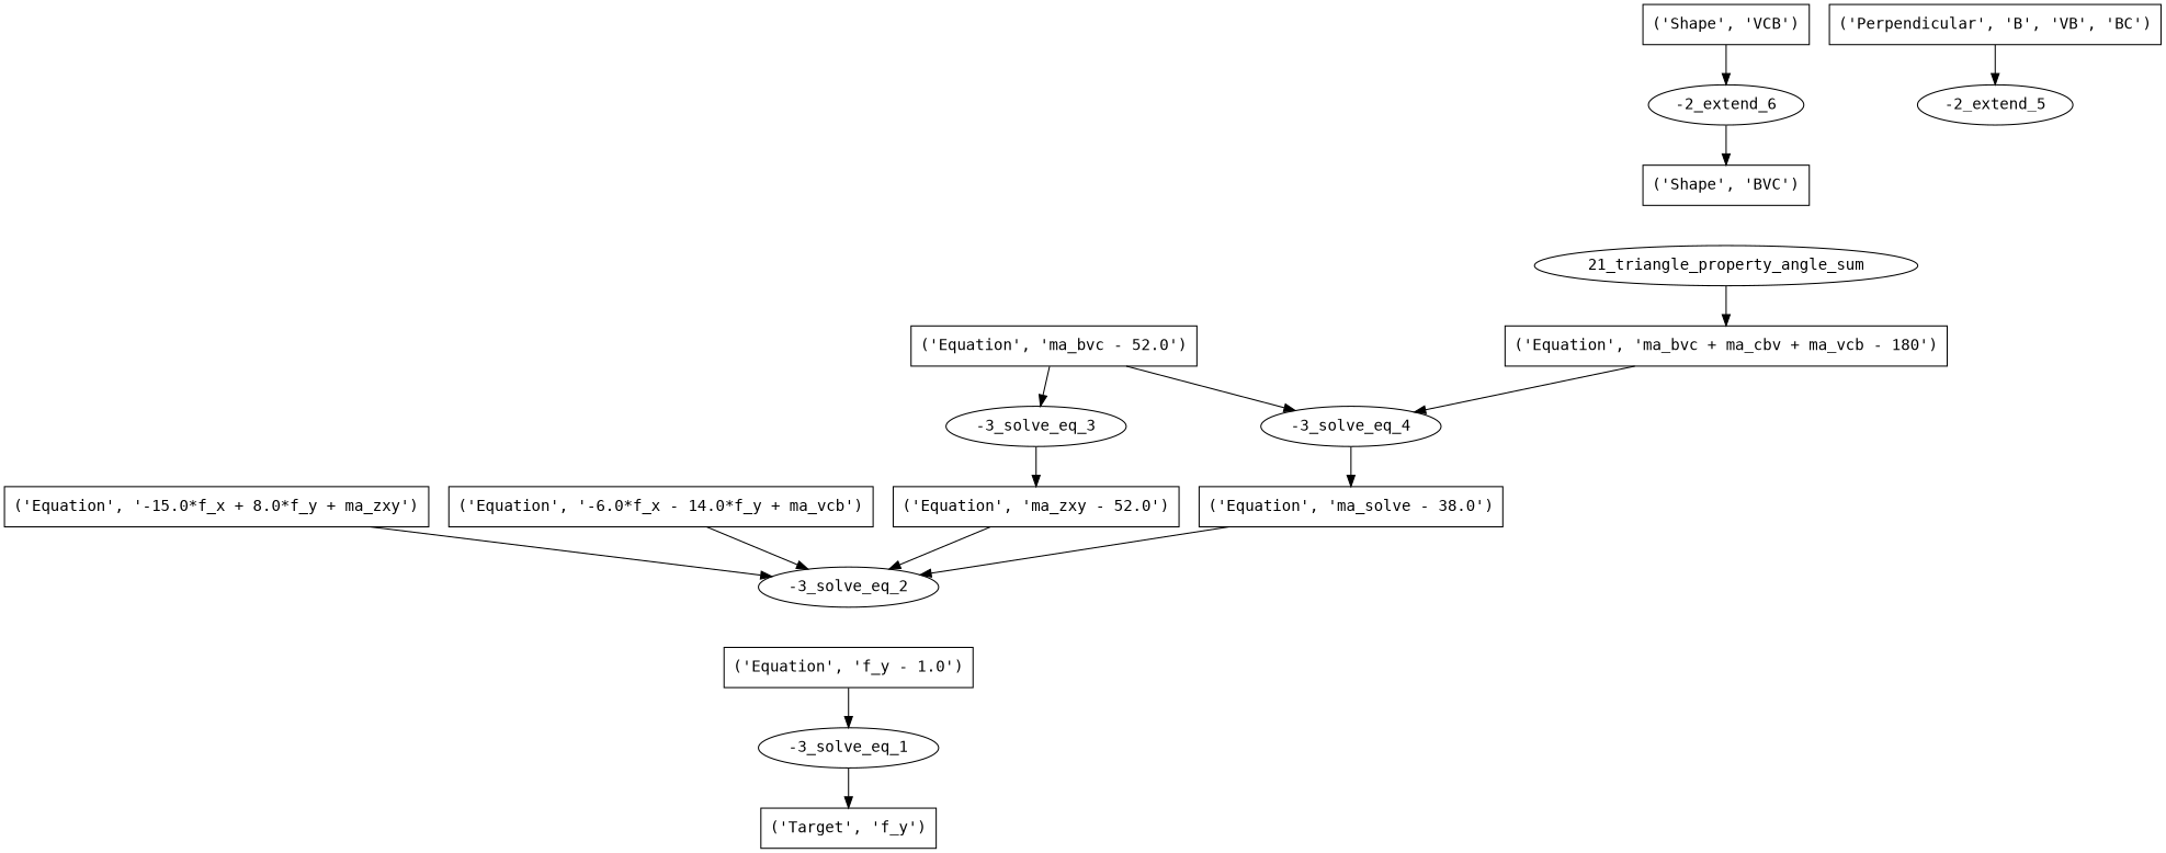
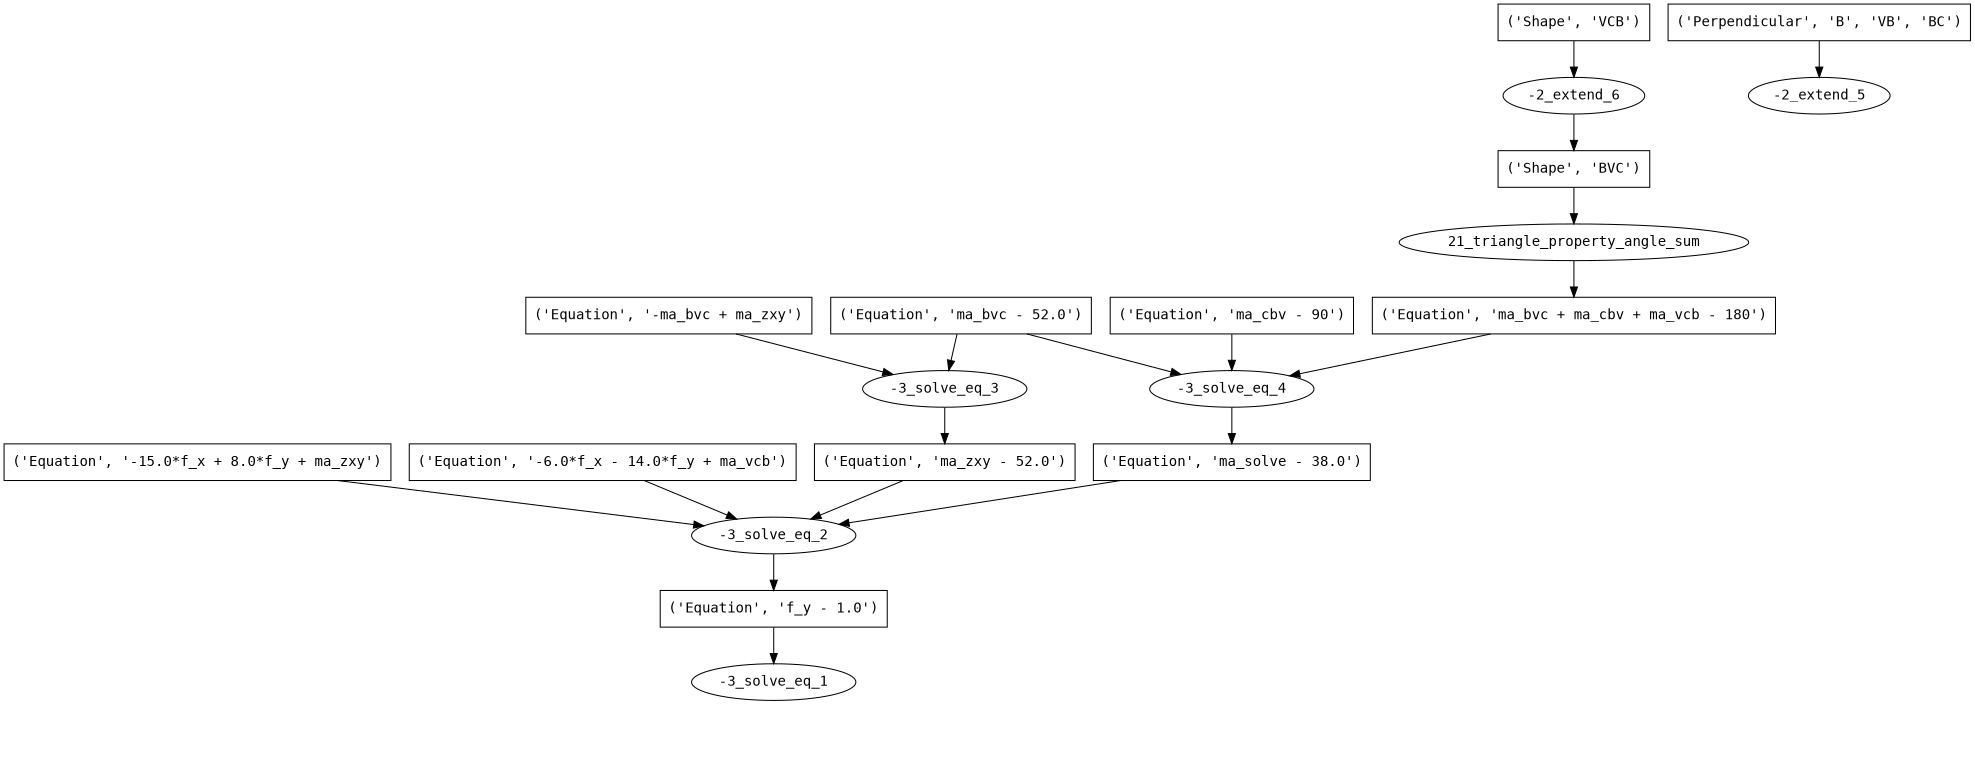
  digraph {
    fontname="DejaVu Sans Mono"
    node [fontname="DejaVu Sans Mono" shape=box]
    edge [fontname="DejaVu Sans Mono"]
-   n1 [label="('Target', 'f_y')"]
    n2 [label="-3_solve_eq_1" shape=""]
    n3 [label="('Equation', 'f_y - 1.0')"]
    n4 [label="-3_solve_eq_2" shape=""]
    n5 [label="('Equation', '-15.0*f_x + 8.0*f_y + ma_zxy')"]
    n6 [label="('Equation', '-6.0*f_x - 14.0*f_y + ma_vcb')"]
    n7 [label="('Equation', 'ma_zxy - 52.0')"]
    n8 [label="('Equation', 'ma_solve - 38.0')"]
    n9 [label="-3_solve_eq_3" shape=""]
    n10 [label="('Equation', 'ma_bvc - 52.0')"]
    n11 [label="-3_solve_eq_4" shape=""]
+   n12 [label="('Equation', '-ma_bvc + ma_zxy')"]
+   n13 [label="('Equation', 'ma_cbv - 90')"]
    n14 [label="('Equation', 'ma_bvc + ma_cbv + ma_vcb - 180')"]
    n15 [label="-2_extend_5" shape=""]
    n16 [label="('Perpendicular', 'B', 'VB', 'BC')"]
    n17 [label="21_triangle_property_angle_sum" shape=""]
    n18 [label="('Shape', 'BVC')"]
    n19 [label="-2_extend_6" shape=""]
    n20 [label="('Shape', 'VCB')"]
-   n2 -> n1
    n3 -> n2
+   n4 -> n3
    n5 -> n4
    n6 -> n4
    n7 -> n4
    n8 -> n4
    n9 -> n7
    n10 -> n9
    n10 -> n11
    n11 -> n8
+   n12 -> n9
+   n13 -> n11
    n14 -> n11
    n16 -> n15
    n17 -> n14
+   n18 -> n17
    n19 -> n18
    n20 -> n19
  }
